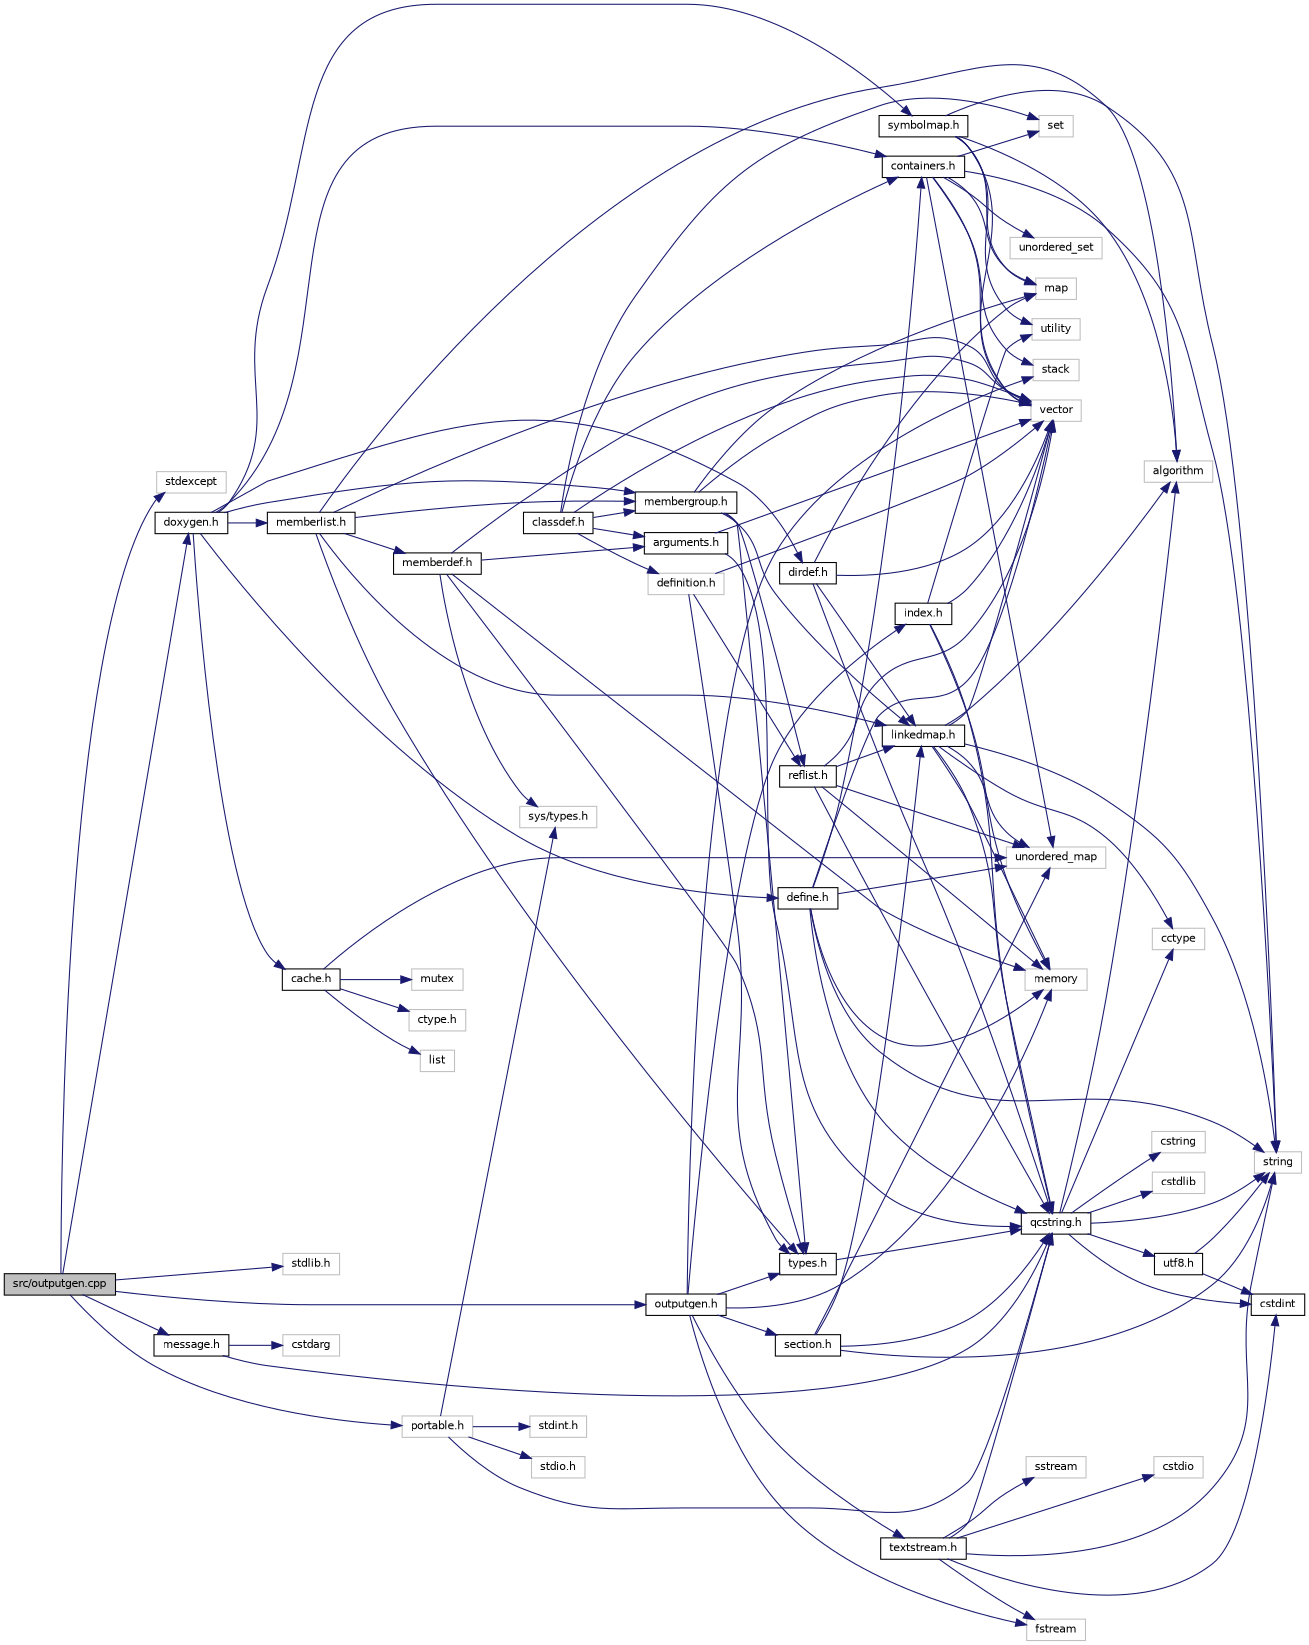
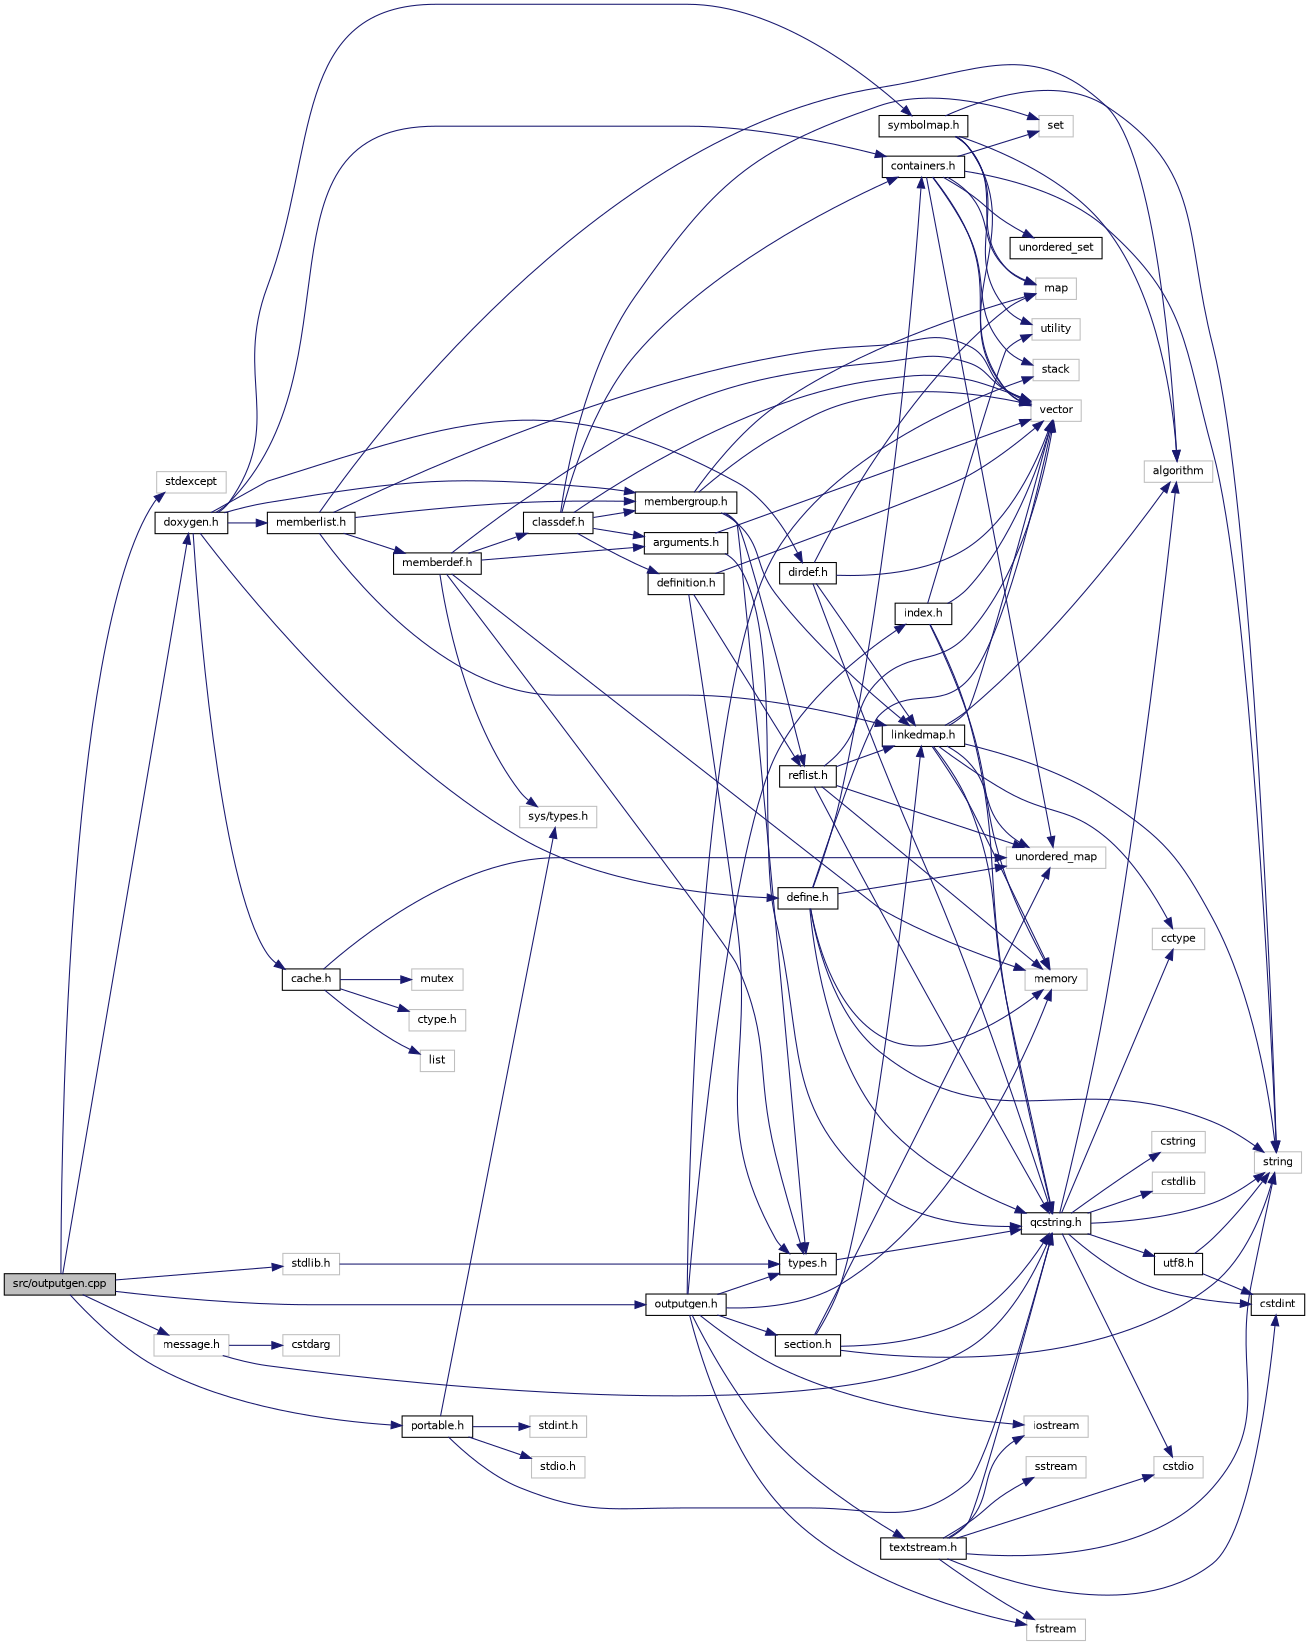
  digraph {
    rankdir=LR
    node [color=grey75 fillcolor=white fontname=Helvetica fontsize=10 shape=record style=filled]
    edge [color=midnightblue fontname=Helvetica fontsize=10 labelfontname=Helvetica labelfontsize=10 style=solid]
    n1 [color=black fillcolor=grey75 fontcolor=black height=0.2 label="src/outputgen.cpp" width=0.4]
    n2 [height=0.2 label=stdexcept width=0.4]
    n3 [height=0.2 label="stdlib.h" width=0.4]
    n4 [color=black height=0.2 label="doxygen.h" width=0.4]
    n5 [color=black height=0.2 label="outputgen.h" width=0.4]
-   n6 [color=black height=0.2 label="message.h" width=0.4]
-   n7 [height=0.2 label="portable.h" width=0.4]
+   n6 [height=0.2 label="message.h" width=0.4]
+   n7 [color=black height=0.2 label="portable.h" width=0.4]
    n8 [color=black height=0.2 label="containers.h" width=0.4]
    n9 [color=black height=0.2 label="membergroup.h" width=0.4]
    n10 [color=black height=0.2 label="dirdef.h" width=0.4]
    n11 [color=black height=0.2 label="memberlist.h" width=0.4]
    n12 [color=black height=0.2 label="define.h" width=0.4]
    n13 [color=black height=0.2 label="cache.h" width=0.4]
    n14 [color=black height=0.2 label="symbolmap.h" width=0.4]
    n15 [height=0.2 label=stack width=0.4]
    n16 [height=0.2 label=memory width=0.4]
    n17 [color=black height=0.2 label="types.h" width=0.4]
+   n18 [height=0.2 label=iostream width=0.4]
    n19 [height=0.2 label=fstream width=0.4]
    n20 [color=black height=0.2 label="index.h" width=0.4]
    n21 [color=black height=0.2 label="section.h" width=0.4]
    n22 [color=black height=0.2 label="textstream.h" width=0.4]
    n23 [color=black height=0.2 label="qcstring.h" width=0.4]
    n24 [height=0.2 label=cstdarg width=0.4]
    n25 [height=0.2 label="sys/types.h" width=0.4]
    n26 [height=0.2 label="stdio.h" width=0.4]
    n27 [height=0.2 label="stdint.h" width=0.4]
    n28 [height=0.2 label=vector width=0.4]
    n29 [height=0.2 label=string width=0.4]
    n30 [height=0.2 label=set width=0.4]
    n31 [height=0.2 label=map width=0.4]
-   n32 [height=0.2 label=unordered_set width=0.4]
+   n32 [color=black height=0.2 label=unordered_set width=0.4]
    n33 [height=0.2 label=unordered_map width=0.4]
    n34 [color=black height=0.2 label="reflist.h" width=0.4]
    n35 [color=black height=0.2 label="linkedmap.h" width=0.4]
    n36 [height=0.2 label=algorithm width=0.4]
    n37 [color=black height=0.2 label="memberdef.h" width=0.4]
    n38 [height=0.2 label=list width=0.4]
    n39 [height=0.2 label=mutex width=0.4]
    n40 [height=0.2 label="ctype.h" width=0.4]
    n41 [height=0.2 label=utility width=0.4]
    n42 [height=0.2 label=cctype width=0.4]
    n43 [height=0.2 label=cstring width=0.4]
    n44 [height=0.2 label=cstdio width=0.4]
    n45 [height=0.2 label=cstdlib width=0.4]
    n46 [color=black height=0.2 label=cstdint width=0.4]
    n47 [color=black height=0.2 label="utf8.h" width=0.4]
-   n48 [height=0.2 label="definition.h" width=0.4]
+   n48 [color=black height=0.2 label="definition.h" width=0.4]
    n49 [color=black height=0.2 label="arguments.h" width=0.4]
    n50 [color=black height=0.2 label="classdef.h" width=0.4]
    n51 [height=0.2 label=sstream width=0.4]
    n1 -> n2
    n1 -> n3
    n1 -> n4
    n1 -> n5
    n1 -> n6
    n1 -> n7
    n4 -> n8
    n4 -> n9
    n4 -> n10
    n4 -> n11
    n4 -> n12
    n4 -> n13
    n4 -> n14
    n5 -> n15
    n5 -> n16
    n5 -> n17
+   n5 -> n18
    n5 -> n19
    n5 -> n20
    n5 -> n21
    n5 -> n22
    n6 -> n23
    n6 -> n24
    n7 -> n23
    n7 -> n25
    n7 -> n26
    n7 -> n27
    n8 -> n15
    n8 -> n28
    n8 -> n29
    n8 -> n30
    n8 -> n31
    n8 -> n32
    n8 -> n33
    n9 -> n17
    n9 -> n28
    n9 -> n31
    n9 -> n34
    n9 -> n35
    n10 -> n23
    n10 -> n28
    n10 -> n31
    n10 -> n35
    n11 -> n9
-   n11 -> n17
+   n3 -> n17
    n11 -> n28
    n11 -> n35
    n11 -> n36
    n11 -> n37
    n12 -> n8
    n12 -> n16
    n12 -> n23
    n12 -> n28
    n12 -> n29
    n12 -> n33
    n13 -> n33
    n13 -> n38
    n13 -> n39
    n13 -> n40
    n14 -> n28
    n14 -> n29
    n14 -> n31
    n14 -> n36
    n14 -> n41
    n17 -> n23
    n20 -> n16
    n20 -> n23
    n20 -> n28
    n20 -> n41
    n21 -> n23
    n21 -> n29
    n21 -> n33
    n21 -> n35
+   n22 -> n18
    n22 -> n19
    n22 -> n23
    n22 -> n29
    n22 -> n44
    n22 -> n46
    n22 -> n51
    n23 -> n29
    n23 -> n36
    n23 -> n42
    n23 -> n43
+   n23 -> n44
    n23 -> n45
    n23 -> n46
    n23 -> n47
    n34 -> n16
    n34 -> n23
    n34 -> n28
    n34 -> n33
    n34 -> n35
    n35 -> n16
    n35 -> n23
    n35 -> n28
    n35 -> n29
    n35 -> n33
    n35 -> n36
    n35 -> n42
    n37 -> n16
    n37 -> n17
    n37 -> n25
    n37 -> n28
    n37 -> n49
+   n37 -> n50
    n47 -> n29
    n47 -> n46
    n48 -> n17
    n48 -> n28
    n48 -> n34
    n49 -> n23
    n49 -> n28
    n50 -> n8
    n50 -> n9
    n50 -> n28
    n50 -> n30
    n50 -> n48
    n50 -> n49
  }
